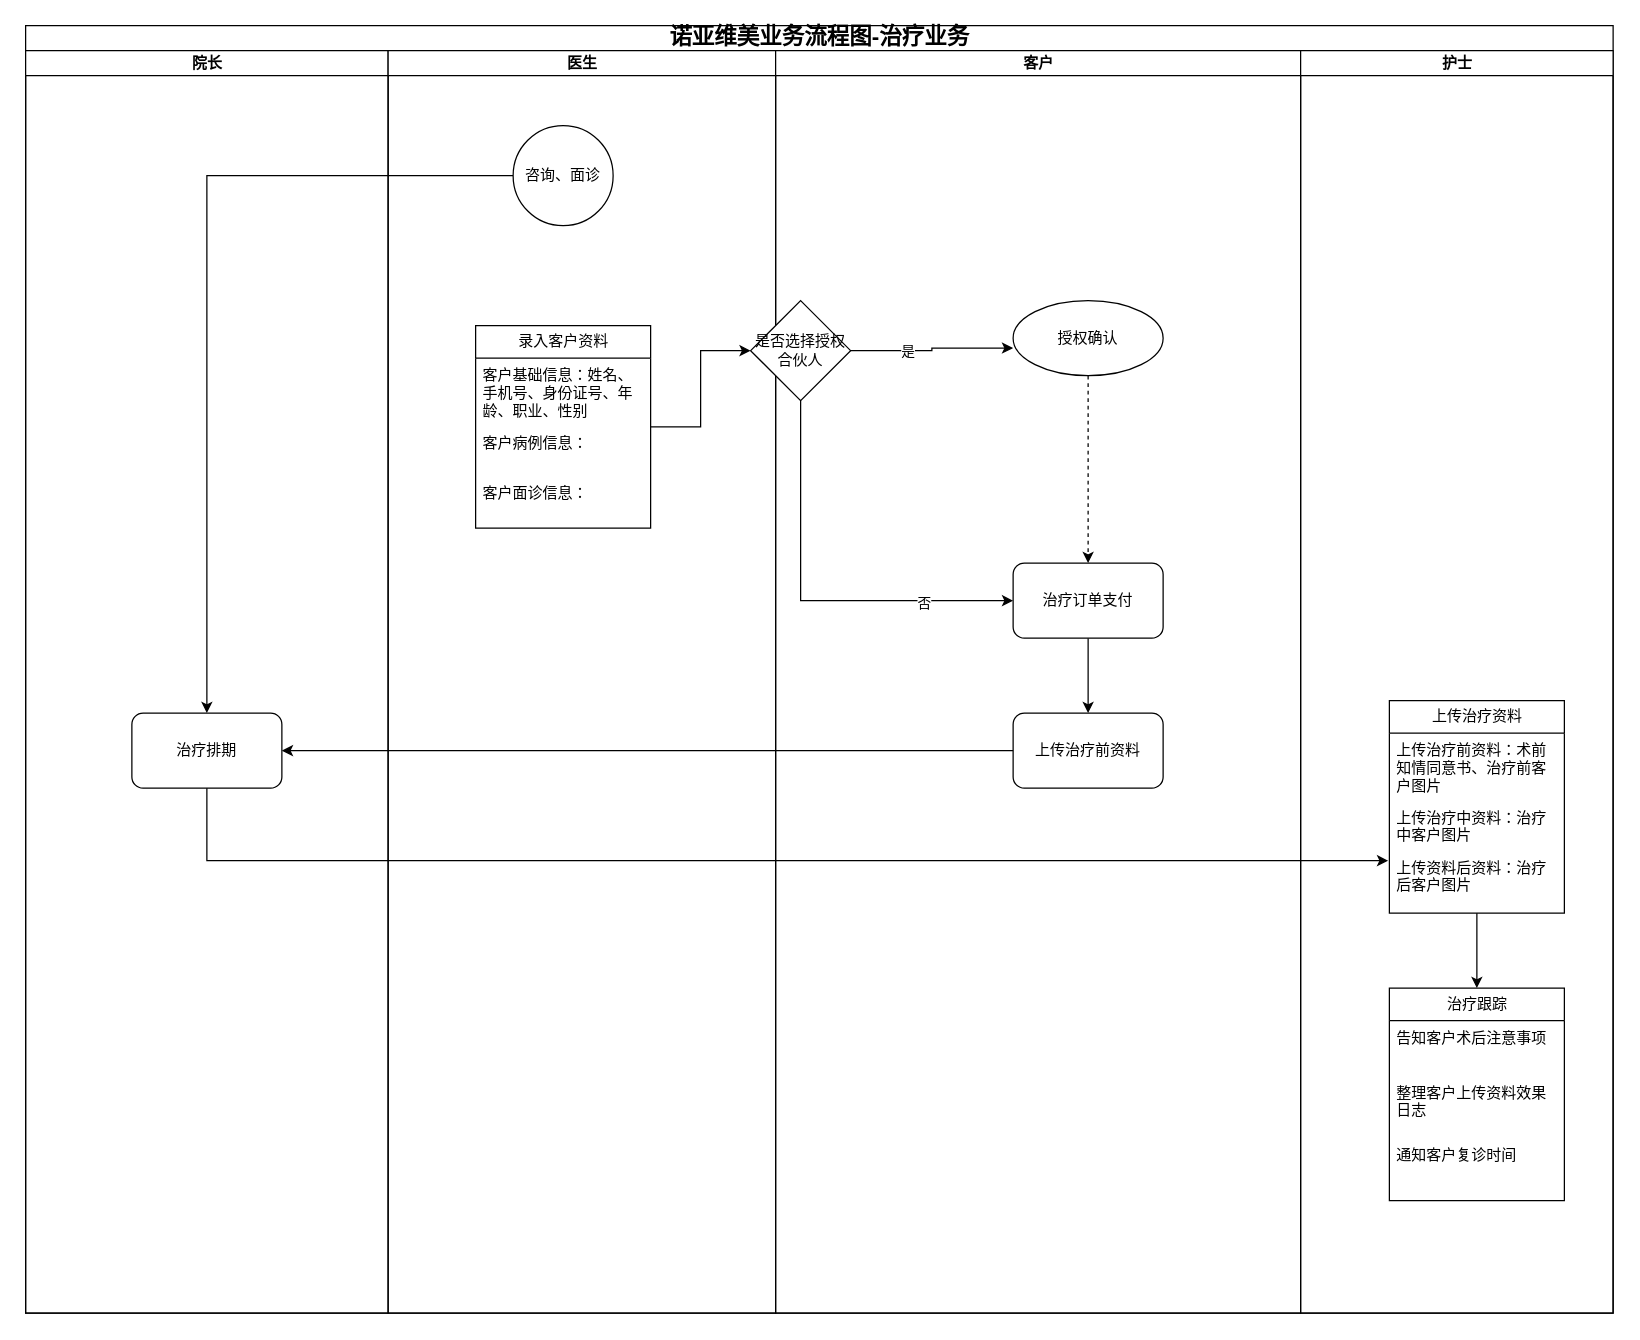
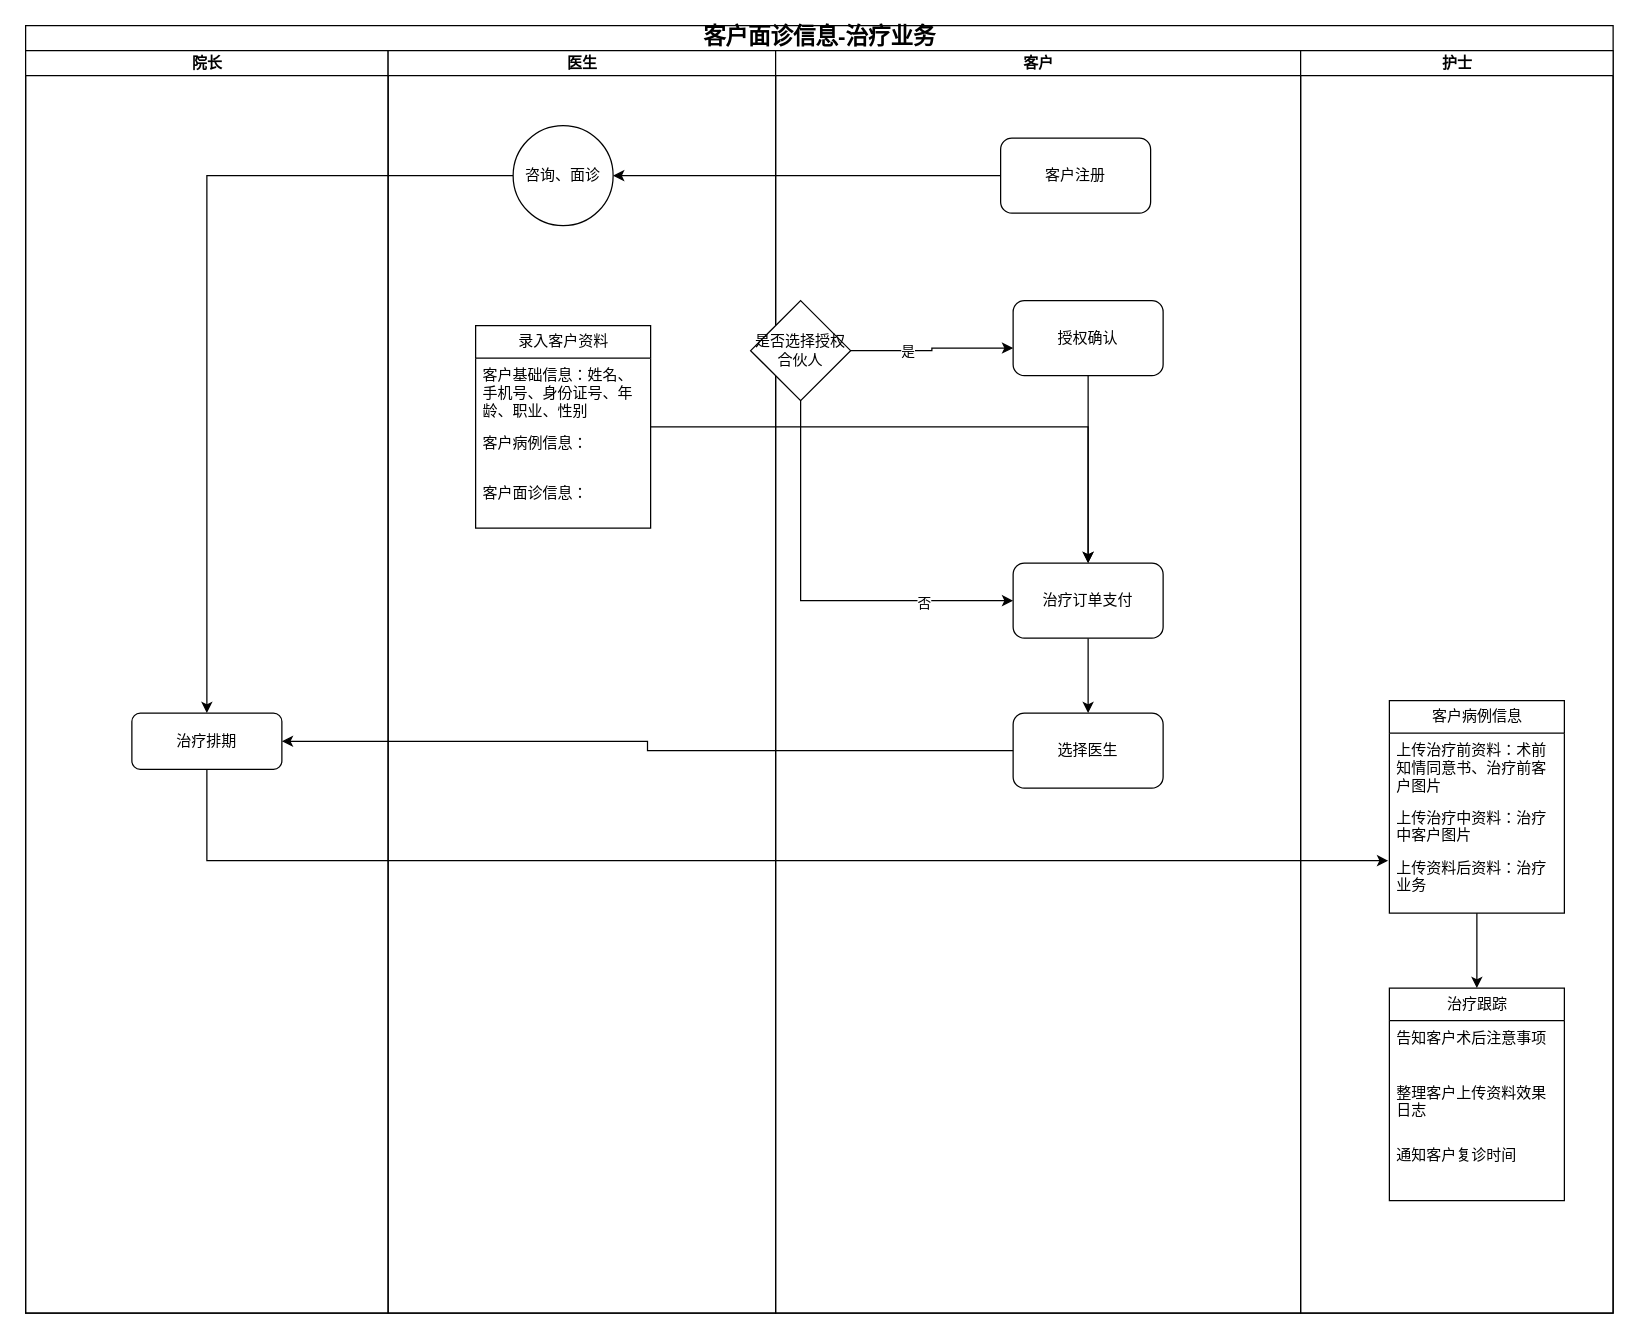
  <mxCell id="0" />
  <mxCell id="1" parent="0" />
- <mxCell id="2" value="&lt;p style=&quot;line-height: 120%;&quot;&gt;&lt;font style=&quot;font-size: 18px;&quot;&gt;诺亚维美业务流程图-治疗业务&lt;/font&gt;&lt;/p&gt;" style="swimlane;childLayout=stackLayout;resizeParent=1;resizeParentMax=0;startSize=20;html=1;" parent="1" vertex="1"><mxGeometry x="20" y="20" width="1270" height="1030" as="geometry"><mxRectangle x="39" y="80" width="200" height="40" as="alternateBounds" /></mxGeometry></mxCell>
+ <mxCell id="2" value="&lt;p style=&quot;line-height: 120%;&quot;&gt;&lt;font style=&quot;font-size: 18px;&quot;&gt;客户面诊信息-治疗业务&lt;/font&gt;&lt;/p&gt;" style="swimlane;childLayout=stackLayout;resizeParent=1;resizeParentMax=0;startSize=20;html=1;" parent="1" vertex="1"><mxGeometry x="20" y="20" width="1270" height="1030" as="geometry"><mxRectangle x="39" y="80" width="200" height="40" as="alternateBounds" /></mxGeometry></mxCell>
  <mxCell id="3" value="院长" style="swimlane;startSize=20;html=1;" parent="2" vertex="1"><mxGeometry y="20" width="290" height="1010" as="geometry" /></mxCell>
- <mxCell id="4" value="治疗排期" style="rounded=1;whiteSpace=wrap;html=1;" parent="3" vertex="1"><mxGeometry x="85" y="530" width="120" height="60" as="geometry" /></mxCell>
+ <mxCell id="4" value="治疗排期" style="rounded=1;whiteSpace=wrap;html=1;" parent="3" vertex="1"><mxGeometry x="85" y="530" width="120" height="45" as="geometry" /></mxCell>
  <mxCell id="5" value="医生" style="swimlane;startSize=20;html=1;" parent="2" vertex="1"><mxGeometry x="290" y="20" width="310" height="1010" as="geometry" /></mxCell>
  <mxCell id="6" style="edgeStyle=orthogonalEdgeStyle;rounded=0;orthogonalLoop=1;jettySize=auto;html=1;" parent="5" source="7" target="4" edge="1"><mxGeometry relative="1" as="geometry" /></mxCell>
  <mxCell id="7" value="咨询、面诊" style="ellipse;whiteSpace=wrap;html=1;aspect=fixed;" parent="5" vertex="1"><mxGeometry x="100" y="60" width="80" height="80" as="geometry" /></mxCell>
  <mxCell id="8" value="录入客户资料" style="swimlane;fontStyle=0;childLayout=stackLayout;horizontal=1;startSize=26;fillColor=none;horizontalStack=0;resizeParent=1;resizeParentMax=0;resizeLast=0;collapsible=1;marginBottom=0;html=1;" parent="5" vertex="1"><mxGeometry x="70" y="220" width="140" height="162" as="geometry" /></mxCell>
  <mxCell id="9" value="客户基础信息：姓名、手机号、身份证号、年龄、职业、性别" style="text;strokeColor=none;fillColor=none;align=left;verticalAlign=top;spacingLeft=4;spacingRight=4;overflow=hidden;rotatable=0;points=[[0,0.5],[1,0.5]];portConstraint=eastwest;whiteSpace=wrap;html=1;" parent="8" vertex="1"><mxGeometry y="26" width="140" height="54" as="geometry" /></mxCell>
  <mxCell id="10" value="客户病例信息：" style="text;strokeColor=none;fillColor=none;align=left;verticalAlign=top;spacingLeft=4;spacingRight=4;overflow=hidden;rotatable=0;points=[[0,0.5],[1,0.5]];portConstraint=eastwest;whiteSpace=wrap;html=1;" parent="8" vertex="1"><mxGeometry y="80" width="140" height="40" as="geometry" /></mxCell>
  <mxCell id="11" value="客户面诊信息：" style="text;strokeColor=none;fillColor=none;align=left;verticalAlign=top;spacingLeft=4;spacingRight=4;overflow=hidden;rotatable=0;points=[[0,0.5],[1,0.5]];portConstraint=eastwest;whiteSpace=wrap;html=1;" parent="8" vertex="1"><mxGeometry y="120" width="140" height="42" as="geometry" /></mxCell>
  <mxCell id="12" value="客户" style="swimlane;startSize=20;html=1;" parent="2" vertex="1"><mxGeometry x="600" y="20" width="420" height="1010" as="geometry" /></mxCell>
+ <mxCell id="13" value="客户注册" style="rounded=1;whiteSpace=wrap;html=1;" parent="12" vertex="1"><mxGeometry x="180" y="70" width="120" height="60" as="geometry" /></mxCell>
  <mxCell id="14" style="edgeStyle=orthogonalEdgeStyle;rounded=0;orthogonalLoop=1;jettySize=auto;html=1;exitX=0.5;exitY=1;exitDx=0;exitDy=0;" edge="1" parent="12" source="15" target="23"><mxGeometry relative="1" as="geometry" /></mxCell>
  <mxCell id="15" value="治疗订单支付" style="rounded=1;whiteSpace=wrap;html=1;" parent="12" vertex="1"><mxGeometry x="190" y="410" width="120" height="60" as="geometry" /></mxCell>
- <mxCell id="16" style="edgeStyle=orthogonalEdgeStyle;rounded=0;orthogonalLoop=1;jettySize=auto;html=1;exitX=0.5;exitY=1;exitDx=0;exitDy=0;dashed=1;" edge="1" parent="12" source="17" target="15"><mxGeometry relative="1" as="geometry" /></mxCell>
- <mxCell id="17" value="授权确认" style="ellipse;whiteSpace=wrap;html=1;" parent="12" vertex="1"><mxGeometry x="190" y="200" width="120" height="60" as="geometry" /></mxCell>
+ <mxCell id="16" style="edgeStyle=orthogonalEdgeStyle;rounded=0;orthogonalLoop=1;jettySize=auto;html=1;exitX=0.5;exitY=1;exitDx=0;exitDy=0;" edge="1" parent="12" source="17" target="15"><mxGeometry relative="1" as="geometry" /></mxCell>
+ <mxCell id="17" value="授权确认" style="rounded=1;whiteSpace=wrap;html=1;" parent="12" vertex="1"><mxGeometry x="190" y="200" width="120" height="60" as="geometry" /></mxCell>
  <mxCell id="18" style="edgeStyle=orthogonalEdgeStyle;rounded=0;orthogonalLoop=1;jettySize=auto;html=1;entryX=0;entryY=0.633;entryDx=0;entryDy=0;entryPerimeter=0;" edge="1" parent="12" source="22" target="17"><mxGeometry relative="1" as="geometry" /></mxCell>
  <mxCell id="19" value="是" style="edgeLabel;html=1;align=center;verticalAlign=middle;resizable=0;points=[];" vertex="1" connectable="0" parent="18"><mxGeometry x="-0.312" relative="1" as="geometry"><mxPoint as="offset" /></mxGeometry></mxCell>
  <mxCell id="20" style="edgeStyle=orthogonalEdgeStyle;rounded=0;orthogonalLoop=1;jettySize=auto;html=1;entryX=0;entryY=0.5;entryDx=0;entryDy=0;exitX=0.5;exitY=1;exitDx=0;exitDy=0;" edge="1" parent="12" source="22" target="15"><mxGeometry relative="1" as="geometry" /></mxCell>
  <mxCell id="21" value="否" style="edgeLabel;html=1;align=center;verticalAlign=middle;resizable=0;points=[];" vertex="1" connectable="0" parent="20"><mxGeometry x="0.566" y="-1" relative="1" as="geometry"><mxPoint as="offset" /></mxGeometry></mxCell>
  <mxCell id="22" value="是否选择授权合伙人" style="rhombus;whiteSpace=wrap;html=1;" vertex="1" parent="12"><mxGeometry x="-20" y="200" width="80" height="80" as="geometry" /></mxCell>
- <mxCell id="23" value="上传治疗前资料" style="rounded=1;whiteSpace=wrap;html=1;" vertex="1" parent="12"><mxGeometry x="190" y="530" width="120" height="60" as="geometry" /></mxCell>
+ <mxCell id="23" value="选择医生" style="rounded=1;whiteSpace=wrap;html=1;" vertex="1" parent="12"><mxGeometry x="190" y="530" width="120" height="60" as="geometry" /></mxCell>
  <mxCell id="24" value="护士" style="swimlane;startSize=20;html=1;" parent="2" vertex="1"><mxGeometry x="1020" y="20" width="250" height="1010" as="geometry" /></mxCell>
  <mxCell id="25" style="edgeStyle=orthogonalEdgeStyle;rounded=0;orthogonalLoop=1;jettySize=auto;html=1;entryX=0.5;entryY=0;entryDx=0;entryDy=0;" parent="24" source="26" target="30" edge="1"><mxGeometry relative="1" as="geometry" /></mxCell>
- <mxCell id="26" value="上传治疗资料" style="swimlane;fontStyle=0;childLayout=stackLayout;horizontal=1;startSize=26;fillColor=none;horizontalStack=0;resizeParent=1;resizeParentMax=0;resizeLast=0;collapsible=1;marginBottom=0;html=1;" parent="24" vertex="1"><mxGeometry x="71" y="520" width="140" height="170" as="geometry" /></mxCell>
+ <mxCell id="26" value="客户病例信息" style="swimlane;fontStyle=0;childLayout=stackLayout;horizontal=1;startSize=26;fillColor=none;horizontalStack=0;resizeParent=1;resizeParentMax=0;resizeLast=0;collapsible=1;marginBottom=0;html=1;" parent="24" vertex="1"><mxGeometry x="71" y="520" width="140" height="170" as="geometry" /></mxCell>
  <mxCell id="27" value="上传治疗前资料：术前知情同意书、治疗前客户图片" style="text;strokeColor=none;fillColor=none;align=left;verticalAlign=top;spacingLeft=4;spacingRight=4;overflow=hidden;rotatable=0;points=[[0,0.5],[1,0.5]];portConstraint=eastwest;whiteSpace=wrap;html=1;" parent="26" vertex="1"><mxGeometry y="26" width="140" height="54" as="geometry" /></mxCell>
  <mxCell id="28" value="上传治疗中资料：治疗中客户图片" style="text;strokeColor=none;fillColor=none;align=left;verticalAlign=top;spacingLeft=4;spacingRight=4;overflow=hidden;rotatable=0;points=[[0,0.5],[1,0.5]];portConstraint=eastwest;whiteSpace=wrap;html=1;" parent="26" vertex="1"><mxGeometry y="80" width="140" height="40" as="geometry" /></mxCell>
- <mxCell id="29" value="上传资料后资料：治疗后客户图片" style="text;strokeColor=none;fillColor=none;align=left;verticalAlign=top;spacingLeft=4;spacingRight=4;overflow=hidden;rotatable=0;points=[[0,0.5],[1,0.5]];portConstraint=eastwest;whiteSpace=wrap;html=1;" parent="26" vertex="1"><mxGeometry y="120" width="140" height="50" as="geometry" /></mxCell>
+ <mxCell id="29" value="上传资料后资料：治疗业务" style="text;strokeColor=none;fillColor=none;align=left;verticalAlign=top;spacingLeft=4;spacingRight=4;overflow=hidden;rotatable=0;points=[[0,0.5],[1,0.5]];portConstraint=eastwest;whiteSpace=wrap;html=1;" parent="26" vertex="1"><mxGeometry y="120" width="140" height="50" as="geometry" /></mxCell>
  <mxCell id="30" value="治疗跟踪" style="swimlane;fontStyle=0;childLayout=stackLayout;horizontal=1;startSize=26;fillColor=none;horizontalStack=0;resizeParent=1;resizeParentMax=0;resizeLast=0;collapsible=1;marginBottom=0;html=1;" parent="24" vertex="1"><mxGeometry x="71" y="750" width="140" height="170" as="geometry" /></mxCell>
  <mxCell id="31" value="告知客户术后注意事项" style="text;strokeColor=none;fillColor=none;align=left;verticalAlign=top;spacingLeft=4;spacingRight=4;overflow=hidden;rotatable=0;points=[[0,0.5],[1,0.5]];portConstraint=eastwest;whiteSpace=wrap;html=1;" parent="30" vertex="1"><mxGeometry y="26" width="140" height="44" as="geometry" /></mxCell>
  <mxCell id="32" value="整理客户上传资料效果日志" style="text;strokeColor=none;fillColor=none;align=left;verticalAlign=top;spacingLeft=4;spacingRight=4;overflow=hidden;rotatable=0;points=[[0,0.5],[1,0.5]];portConstraint=eastwest;whiteSpace=wrap;html=1;" parent="30" vertex="1"><mxGeometry y="70" width="140" height="50" as="geometry" /></mxCell>
  <mxCell id="33" value="通知客户复诊时间" style="text;strokeColor=none;fillColor=none;align=left;verticalAlign=top;spacingLeft=4;spacingRight=4;overflow=hidden;rotatable=0;points=[[0,0.5],[1,0.5]];portConstraint=eastwest;whiteSpace=wrap;html=1;" parent="30" vertex="1"><mxGeometry y="120" width="140" height="50" as="geometry" /></mxCell>
- <mxCell id="35" style="edgeStyle=orthogonalEdgeStyle;rounded=0;orthogonalLoop=1;jettySize=auto;html=1;entryX=0;entryY=0.5;entryDx=0;entryDy=0;" edge="1" parent="2" source="8" target="22"><mxGeometry relative="1" as="geometry" /></mxCell>
+ <mxCell id="34" style="edgeStyle=orthogonalEdgeStyle;rounded=0;orthogonalLoop=1;jettySize=auto;html=1;entryX=1;entryY=0.5;entryDx=0;entryDy=0;" edge="1" parent="2" source="13" target="7"><mxGeometry relative="1" as="geometry" /></mxCell>
+ <mxCell id="35" style="edgeStyle=orthogonalEdgeStyle;rounded=0;orthogonalLoop=1;jettySize=auto;html=1;" edge="1" parent="2" source="8" target="15"><mxGeometry relative="1" as="geometry" /></mxCell>
  <mxCell id="36" style="edgeStyle=orthogonalEdgeStyle;rounded=0;orthogonalLoop=1;jettySize=auto;html=1;entryX=1;entryY=0.5;entryDx=0;entryDy=0;" edge="1" parent="2" source="23" target="4"><mxGeometry relative="1" as="geometry" /></mxCell>
  <mxCell id="37" style="edgeStyle=orthogonalEdgeStyle;rounded=0;orthogonalLoop=1;jettySize=auto;html=1;entryX=-0.007;entryY=0.16;entryDx=0;entryDy=0;entryPerimeter=0;" edge="1" parent="2" source="4" target="29"><mxGeometry relative="1" as="geometry" /></mxCell>
